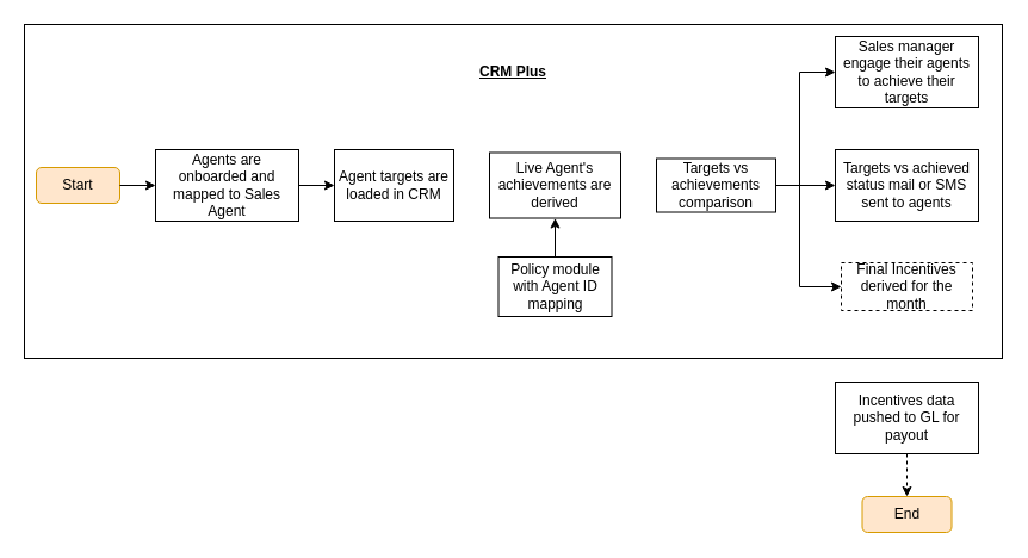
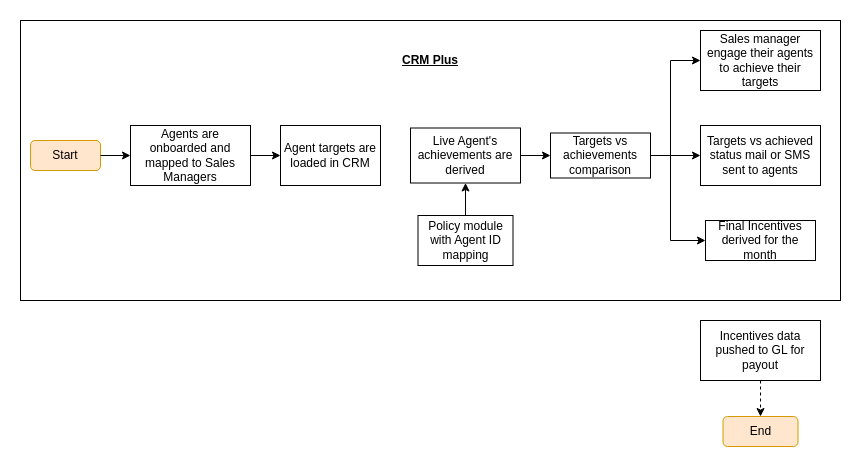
  <mxCell id="0" />
  <mxCell id="1" parent="0" />
  <mxCell id="2" value="" style="rounded=0;whiteSpace=wrap;html=1;" vertex="1" parent="1"><mxGeometry x="20" y="20" width="820" height="280" as="geometry" /></mxCell>
  <mxCell id="3" value="Start" style="rounded=1;whiteSpace=wrap;html=1;fillColor=#ffe6cc;strokeColor=#d79b00;" vertex="1" parent="1"><mxGeometry x="30" y="140" width="70" height="30" as="geometry" /></mxCell>
- <mxCell id="4" value="Agents are onboarded and mapped to Sales Agent" style="rounded=0;whiteSpace=wrap;html=1;" vertex="1" parent="1"><mxGeometry x="130" y="125" width="120" height="60" as="geometry" /></mxCell>
+ <mxCell id="4" value="Agents are onboarded and mapped to Sales Managers" style="rounded=0;whiteSpace=wrap;html=1;" vertex="1" parent="1"><mxGeometry x="130" y="125" width="120" height="60" as="geometry" /></mxCell>
  <mxCell id="5" value="Agent targets are loaded in CRM" style="rounded=0;whiteSpace=wrap;html=1;" vertex="1" parent="1"><mxGeometry x="280" y="125" width="100" height="60" as="geometry" /></mxCell>
  <mxCell id="6" value="Live Agent's achievements are derived" style="rounded=0;whiteSpace=wrap;html=1;" vertex="1" parent="1"><mxGeometry x="410" y="127.5" width="110" height="55" as="geometry" /></mxCell>
  <mxCell id="7" value="Policy module with Agent ID mapping" style="rounded=0;whiteSpace=wrap;html=1;" vertex="1" parent="1"><mxGeometry x="417.5" y="215" width="95" height="50" as="geometry" /></mxCell>
  <mxCell id="8" value="Targets vs achievements comparison" style="rounded=0;whiteSpace=wrap;html=1;" vertex="1" parent="1"><mxGeometry x="550" y="132.5" width="100" height="45" as="geometry" /></mxCell>
  <mxCell id="9" value="Sales manager engage their agents to achieve their targets" style="rounded=0;whiteSpace=wrap;html=1;" vertex="1" parent="1"><mxGeometry x="700" y="30" width="120" height="60" as="geometry" /></mxCell>
  <mxCell id="10" value="Targets vs achieved status mail or SMS sent to agents" style="rounded=0;whiteSpace=wrap;html=1;" vertex="1" parent="1"><mxGeometry x="700" y="125" width="120" height="60" as="geometry" /></mxCell>
- <mxCell id="11" value="Final Incentives derived for the month" style="rounded=0;whiteSpace=wrap;html=1;dashed=1;" vertex="1" parent="1"><mxGeometry x="705" y="220" width="110" height="40" as="geometry" /></mxCell>
+ <mxCell id="11" value="Final Incentives derived for the month" style="rounded=0;whiteSpace=wrap;html=1;" vertex="1" parent="1"><mxGeometry x="705" y="220" width="110" height="40" as="geometry" /></mxCell>
  <mxCell id="12" value="" style="endArrow=classic;html=1;rounded=0;exitX=1;exitY=0.5;exitDx=0;exitDy=0;entryX=0;entryY=0.5;entryDx=0;entryDy=0;" edge="1" parent="1" source="3" target="4"><mxGeometry width="50" height="50" relative="1" as="geometry"><mxPoint x="420" y="170" as="sourcePoint" /><mxPoint x="470" y="120" as="targetPoint" /></mxGeometry></mxCell>
  <mxCell id="13" value="Incentives data pushed to GL for payout" style="rounded=0;whiteSpace=wrap;html=1;" vertex="1" parent="1"><mxGeometry x="700" y="320" width="120" height="60" as="geometry" /></mxCell>
  <mxCell id="14" value="" style="endArrow=classic;html=1;rounded=0;exitX=1;exitY=0.5;exitDx=0;exitDy=0;entryX=0;entryY=0.5;entryDx=0;entryDy=0;" edge="1" parent="1" source="4" target="5"><mxGeometry width="50" height="50" relative="1" as="geometry"><mxPoint x="400" y="230" as="sourcePoint" /><mxPoint x="450" y="180" as="targetPoint" /></mxGeometry></mxCell>
+ <mxCell id="15" value="" style="endArrow=classic;html=1;rounded=0;exitX=1;exitY=0.5;exitDx=0;exitDy=0;entryX=0;entryY=0.5;entryDx=0;entryDy=0;" edge="1" parent="1" source="6" target="8"><mxGeometry width="50" height="50" relative="1" as="geometry"><mxPoint x="400" y="230" as="sourcePoint" /><mxPoint x="450" y="180" as="targetPoint" /></mxGeometry></mxCell>
  <mxCell id="16" value="" style="endArrow=classic;html=1;rounded=0;exitX=1;exitY=0.5;exitDx=0;exitDy=0;entryX=0;entryY=0.5;entryDx=0;entryDy=0;" edge="1" parent="1" source="8" target="9"><mxGeometry width="50" height="50" relative="1" as="geometry"><mxPoint x="400" y="230" as="sourcePoint" /><mxPoint x="450" y="180" as="targetPoint" /><Array as="points"><mxPoint x="670" y="155" /><mxPoint x="670" y="60" /></Array></mxGeometry></mxCell>
  <mxCell id="17" value="" style="endArrow=classic;html=1;rounded=0;exitX=1;exitY=0.5;exitDx=0;exitDy=0;entryX=0;entryY=0.5;entryDx=0;entryDy=0;" edge="1" parent="1" source="8" target="10"><mxGeometry width="50" height="50" relative="1" as="geometry"><mxPoint x="400" y="230" as="sourcePoint" /><mxPoint x="450" y="180" as="targetPoint" /></mxGeometry></mxCell>
  <mxCell id="18" value="" style="endArrow=classic;html=1;rounded=0;exitX=1;exitY=0.5;exitDx=0;exitDy=0;entryX=0;entryY=0.5;entryDx=0;entryDy=0;" edge="1" parent="1" source="8" target="11"><mxGeometry width="50" height="50" relative="1" as="geometry"><mxPoint x="400" y="230" as="sourcePoint" /><mxPoint x="450" y="180" as="targetPoint" /><Array as="points"><mxPoint x="670" y="155" /><mxPoint x="670" y="240" /></Array></mxGeometry></mxCell>
  <mxCell id="19" value="" style="endArrow=classic;html=1;rounded=0;exitX=0.5;exitY=0;exitDx=0;exitDy=0;entryX=0.5;entryY=1;entryDx=0;entryDy=0;" edge="1" parent="1" source="7" target="6"><mxGeometry width="50" height="50" relative="1" as="geometry"><mxPoint x="400" y="230" as="sourcePoint" /><mxPoint x="450" y="180" as="targetPoint" /></mxGeometry></mxCell>
  <mxCell id="20" value="" style="endArrow=classic;html=1;rounded=0;exitX=0.5;exitY=1;exitDx=0;exitDy=0;entryX=0.5;entryY=0;entryDx=0;entryDy=0;dashed=1;" edge="1" parent="1" source="13" target="21"><mxGeometry width="50" height="50" relative="1" as="geometry"><mxPoint x="410" y="290" as="sourcePoint" /><mxPoint x="760" y="420" as="targetPoint" /></mxGeometry></mxCell>
  <mxCell id="21" value="End" style="rounded=1;whiteSpace=wrap;html=1;fillColor=#ffe6cc;strokeColor=#d79b00;" vertex="1" parent="1"><mxGeometry x="722.5" y="416" width="75" height="30" as="geometry" /></mxCell>
  <mxCell id="22" value="CRM Plus" style="text;html=1;align=center;verticalAlign=middle;whiteSpace=wrap;rounded=0;fontStyle=5" vertex="1" parent="1"><mxGeometry x="400" y="45" width="60" height="30" as="geometry" /></mxCell>
